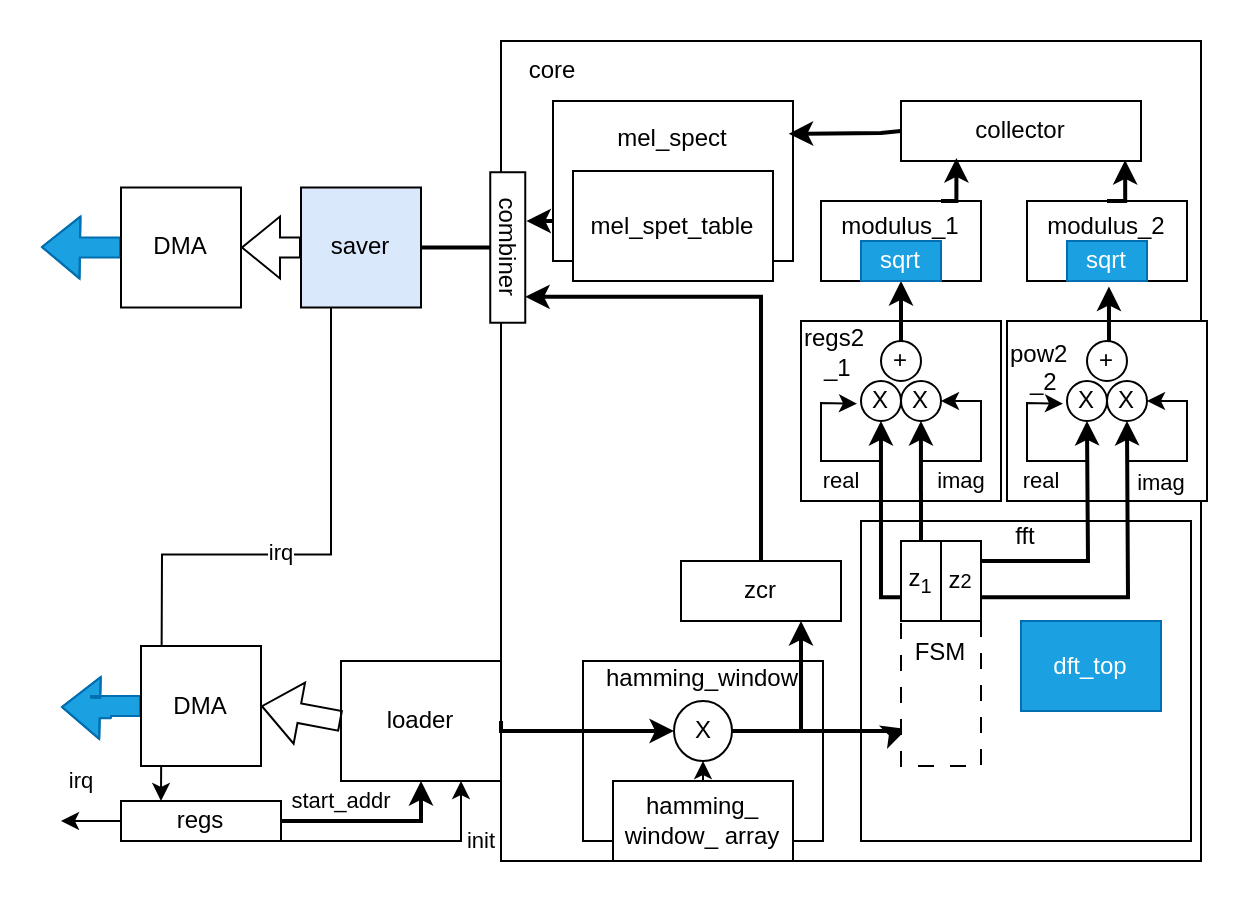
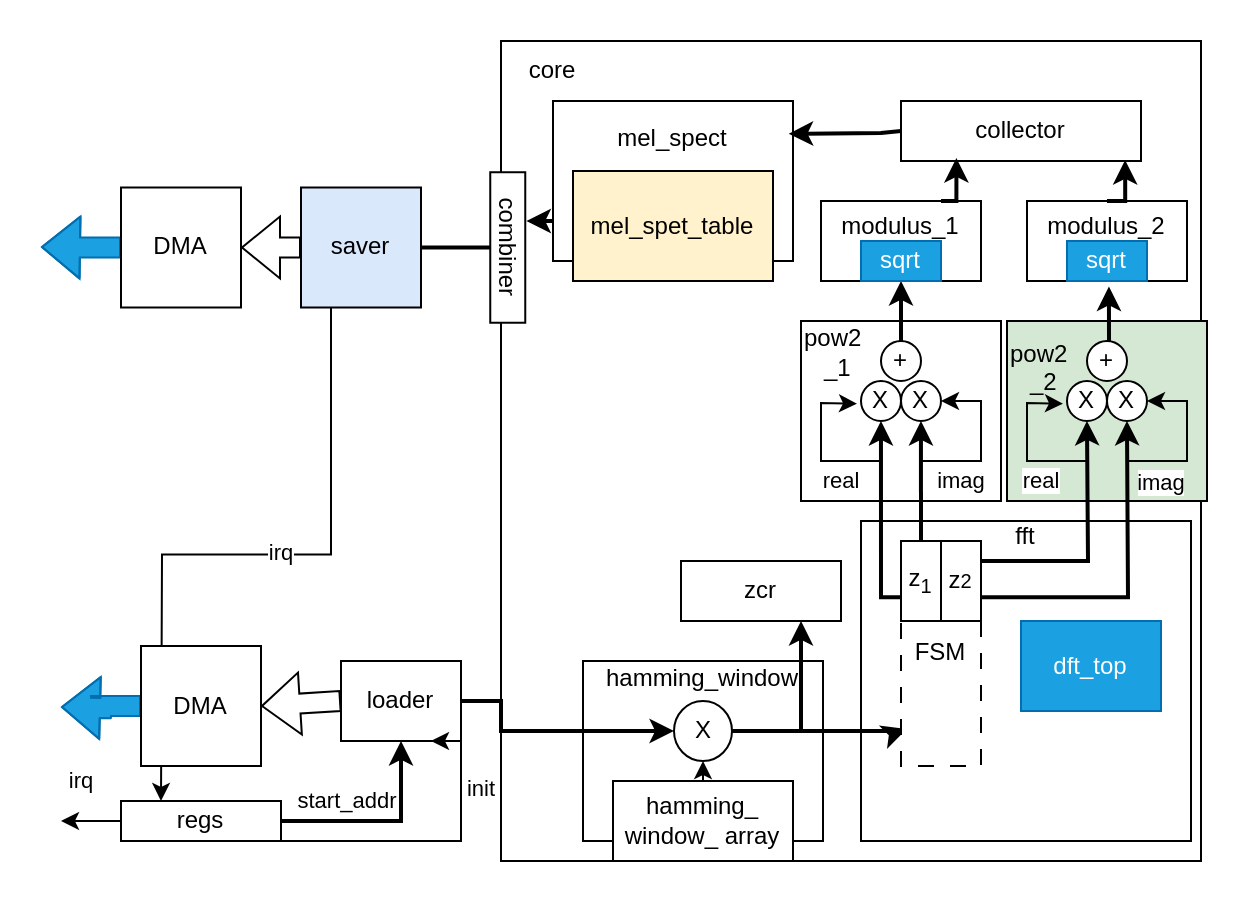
  <mxCell id="0" />
  <mxCell id="1" parent="0" />
  <mxCell id="2" value="" style="rounded=0;whiteSpace=wrap;html=1;" parent="1" vertex="1"><mxGeometry x="250" width="350" height="410" as="geometry" y="20" /></mxCell>
- <mxCell id="3" value="regs2&lt;br&gt;&amp;nbsp; &amp;nbsp;_1&lt;br&gt;&lt;br&gt;&lt;div&gt;&lt;br&gt;&lt;/div&gt;&lt;div&gt;&lt;br&gt;&lt;/div&gt;&lt;div&gt;&lt;br&gt;&lt;/div&gt;" style="rounded=0;whiteSpace=wrap;html=1;align=left;" parent="1" vertex="1"><mxGeometry x="400" y="160" width="100" height="90" as="geometry" /></mxCell>
+ <mxCell id="3" value="pow2&lt;br&gt;&amp;nbsp; &amp;nbsp;_1&lt;br&gt;&lt;br&gt;&lt;div&gt;&lt;br&gt;&lt;/div&gt;&lt;div&gt;&lt;br&gt;&lt;/div&gt;&lt;div&gt;&lt;br&gt;&lt;/div&gt;" style="rounded=0;whiteSpace=wrap;html=1;align=left;" parent="1" vertex="1"><mxGeometry x="400" y="160" width="100" height="90" as="geometry" /></mxCell>
  <mxCell id="4" style="edgeStyle=orthogonalEdgeStyle;rounded=0;orthogonalLoop=1;jettySize=auto;html=1;exitX=0;exitY=0.5;exitDx=0;exitDy=0;shape=flexArrow;fillColor=#1ba1e2;strokeColor=#006EAF;" parent="1" source="5" edge="1"><mxGeometry relative="1" as="geometry"><mxPoint y="123" as="targetPoint" x="20" /></mxGeometry></mxCell>
  <mxCell id="5" value="DMA" style="rounded=0;whiteSpace=wrap;html=1;" parent="1" vertex="1"><mxGeometry x="60" y="93.25" width="60" height="60" as="geometry" /></mxCell>
- <mxCell id="6" value="loader" style="rounded=0;whiteSpace=wrap;html=1;" parent="1" vertex="1"><mxGeometry x="170" y="330" width="80" height="60" as="geometry" /></mxCell>
+ <mxCell id="6" value="loader" style="rounded=0;whiteSpace=wrap;html=1;" parent="1" vertex="1"><mxGeometry x="170" y="330" width="60" height="40" as="geometry" /></mxCell>
  <mxCell id="7" value="" style="shape=flexArrow;endArrow=classic;html=1;rounded=0;entryX=1;entryY=0.5;entryDx=0;entryDy=0;exitX=0;exitY=0.5;exitDx=0;exitDy=0;" parent="1" source="56" target="5" edge="1"><mxGeometry x="0.213" y="40" width="50" height="50" relative="1" as="geometry"><mxPoint x="350" y="240" as="sourcePoint" /><mxPoint x="400" y="190" as="targetPoint" /><mxPoint as="offset" /></mxGeometry></mxCell>
  <mxCell id="8" value="start_addr" style="edgeStyle=orthogonalEdgeStyle;rounded=0;orthogonalLoop=1;jettySize=auto;html=1;exitX=1;exitY=0.5;exitDx=0;exitDy=0;entryX=0.5;entryY=1;entryDx=0;entryDy=0;strokeWidth=2;" parent="1" source="11" target="6" edge="1"><mxGeometry x="-0.334" y="10" relative="1" as="geometry"><mxPoint as="offset" /></mxGeometry></mxCell>
  <mxCell id="9" value="init" style="edgeStyle=orthogonalEdgeStyle;rounded=0;orthogonalLoop=1;jettySize=auto;html=1;exitX=1;exitY=1;exitDx=0;exitDy=0;entryX=0.75;entryY=1;entryDx=0;entryDy=0;" parent="1" source="11" target="6" edge="1"><mxGeometry x="0.5" y="-10" relative="1" as="geometry"><Array as="points"><mxPoint x="230" y="420" /></Array><mxPoint as="offset" /></mxGeometry></mxCell>
  <mxCell id="10" value="irq" style="edgeStyle=orthogonalEdgeStyle;rounded=0;orthogonalLoop=1;jettySize=auto;html=1;exitX=0;exitY=0.5;exitDx=0;exitDy=0;" parent="1" source="11" edge="1"><mxGeometry x="0.329" y="-20" relative="1" as="geometry"><mxPoint x="30" y="409.898" as="targetPoint" /><mxPoint as="offset" /></mxGeometry></mxCell>
  <mxCell id="11" value="regs" style="rounded=0;whiteSpace=wrap;html=1;" parent="1" vertex="1"><mxGeometry x="60" y="400" width="80" height="20" as="geometry" /></mxCell>
  <mxCell id="12" value="hamming_window&lt;br&gt;&lt;br&gt;&lt;br&gt;&lt;br&gt;&lt;div&gt;&lt;br&gt;&lt;/div&gt;&lt;div&gt;&lt;br&gt;&lt;/div&gt;" style="rounded=0;whiteSpace=wrap;html=1;" parent="1" vertex="1"><mxGeometry x="291" y="330" width="120" height="90" as="geometry" /></mxCell>
  <mxCell id="13" style="edgeStyle=orthogonalEdgeStyle;rounded=0;orthogonalLoop=1;jettySize=auto;html=1;exitX=0.5;exitY=0;exitDx=0;exitDy=0;entryX=0.5;entryY=1;entryDx=0;entryDy=0;" parent="1" source="14" target="17" edge="1"><mxGeometry relative="1" as="geometry" /></mxCell>
  <mxCell id="14" value="hamming_ window_ array" style="rounded=0;whiteSpace=wrap;html=1;" parent="1" vertex="1"><mxGeometry x="306" y="390" width="90" height="40" as="geometry" /></mxCell>
  <mxCell id="15" style="edgeStyle=orthogonalEdgeStyle;rounded=0;orthogonalLoop=1;jettySize=auto;html=1;exitX=1;exitY=0.5;exitDx=0;exitDy=0;entryX=0;entryY=0.5;entryDx=0;entryDy=0;strokeWidth=2;" parent="1" source="6" target="17" edge="1"><mxGeometry relative="1" as="geometry"><Array as="points"><mxPoint x="250" y="365" /></Array></mxGeometry></mxCell>
  <mxCell id="16" style="edgeStyle=orthogonalEdgeStyle;rounded=0;orthogonalLoop=1;jettySize=auto;html=1;exitX=1;exitY=0.5;exitDx=0;exitDy=0;entryX=0.75;entryY=1;entryDx=0;entryDy=0;strokeWidth=2;" parent="1" source="17" target="30" edge="1"><mxGeometry relative="1" as="geometry" /></mxCell>
  <mxCell id="17" value="X" style="ellipse;whiteSpace=wrap;html=1;" parent="1" vertex="1"><mxGeometry x="336.5" y="350" width="29" height="30" as="geometry" /></mxCell>
  <mxCell id="18" value="fft&lt;br&gt;&lt;div&gt;&lt;br&gt;&lt;/div&gt;&lt;div&gt;&lt;br&gt;&lt;/div&gt;&lt;div&gt;&lt;br&gt;&lt;/div&gt;&lt;div&gt;&lt;br&gt;&lt;/div&gt;&lt;div&gt;&lt;br&gt;&lt;/div&gt;&lt;div&gt;&lt;br&gt;&lt;/div&gt;&lt;div&gt;&lt;br&gt;&lt;/div&gt;&lt;div&gt;&lt;br&gt;&lt;/div&gt;&lt;div&gt;&lt;br&gt;&lt;/div&gt;&lt;div&gt;&lt;br&gt;&lt;/div&gt;" style="rounded=0;whiteSpace=wrap;html=1;" parent="1" vertex="1"><mxGeometry x="430" y="260" width="165" height="160" as="geometry" /></mxCell>
  <mxCell id="19" value="dft_top" style="rounded=0;whiteSpace=wrap;html=1;fillColor=#1ba1e2;fontColor=#ffffff;strokeColor=#006EAF;" parent="1" vertex="1"><mxGeometry x="510" y="310" width="70" height="45" as="geometry" /></mxCell>
  <mxCell id="20" style="edgeStyle=orthogonalEdgeStyle;rounded=0;orthogonalLoop=1;jettySize=auto;html=1;exitX=1;exitY=0.5;exitDx=0;exitDy=0;entryX=0.069;entryY=0.836;entryDx=0;entryDy=0;entryPerimeter=0;strokeWidth=2;" parent="1" source="17" target="23" edge="1"><mxGeometry relative="1" as="geometry"><Array as="points"><mxPoint x="450" y="365" /></Array></mxGeometry></mxCell>
  <mxCell id="21" value="real" style="edgeStyle=orthogonalEdgeStyle;rounded=0;orthogonalLoop=1;jettySize=auto;html=1;exitX=0;exitY=0.25;exitDx=0;exitDy=0;strokeWidth=2;" parent="1" source="23" edge="1"><mxGeometry x="0.388" y="20" relative="1" as="geometry"><mxPoint x="439.977" y="210" as="targetPoint" /><mxPoint x="440" y="270" as="sourcePoint" /><Array as="points"><mxPoint x="440" y="298" /></Array><mxPoint as="offset" /></mxGeometry></mxCell>
  <mxCell id="22" value="imag" style="edgeStyle=orthogonalEdgeStyle;rounded=0;orthogonalLoop=1;jettySize=auto;html=1;exitX=0.75;exitY=0;exitDx=0;exitDy=0;strokeWidth=2;" parent="1" edge="1"><mxGeometry x="-0.002" y="-20" relative="1" as="geometry"><mxPoint x="459.977" y="210" as="targetPoint" /><mxPoint x="460" y="270" as="sourcePoint" /><mxPoint as="offset" /></mxGeometry></mxCell>
  <mxCell id="23" value="FSM" style="rounded=0;whiteSpace=wrap;html=1;dashed=1;dashPattern=8 8;" parent="1" vertex="1"><mxGeometry x="450" y="270" width="40" height="112.5" as="geometry" /></mxCell>
  <mxCell id="24" value="X" style="ellipse;whiteSpace=wrap;html=1;" parent="1" vertex="1"><mxGeometry x="430" y="190" width="20" height="20" as="geometry" /></mxCell>
  <mxCell id="25" value="X" style="ellipse;whiteSpace=wrap;html=1;" parent="1" vertex="1"><mxGeometry x="450" y="190" width="20" height="20" as="geometry" /></mxCell>
  <mxCell id="26" value="" style="endArrow=classic;html=1;rounded=0;entryX=-0.1;entryY=0.567;entryDx=0;entryDy=0;entryPerimeter=0;" parent="1" target="24" edge="1"><mxGeometry width="50" height="50" relative="1" as="geometry"><mxPoint x="440" y="230" as="sourcePoint" /><mxPoint x="370" y="250" as="targetPoint" /><Array as="points"><mxPoint x="410" y="230" /><mxPoint x="410" y="201" /></Array></mxGeometry></mxCell>
  <mxCell id="27" value="" style="endArrow=classic;html=1;rounded=0;entryX=1;entryY=0.5;entryDx=0;entryDy=0;" parent="1" target="25" edge="1"><mxGeometry width="50" height="50" relative="1" as="geometry"><mxPoint x="460" y="230" as="sourcePoint" /><mxPoint x="370" y="250" as="targetPoint" /><Array as="points"><mxPoint x="490" y="230" /><mxPoint x="490" y="200" /></Array></mxGeometry></mxCell>
  <mxCell id="28" style="edgeStyle=orthogonalEdgeStyle;rounded=0;orthogonalLoop=1;jettySize=auto;html=1;exitX=0.5;exitY=0;exitDx=0;exitDy=0;strokeWidth=2;entryX=0.5;entryY=1;entryDx=0;entryDy=0;" parent="1" source="29" target="40" edge="1"><mxGeometry relative="1" as="geometry"><mxPoint x="450.111" y="130" as="targetPoint" /></mxGeometry></mxCell>
  <mxCell id="29" value="+" style="ellipse;whiteSpace=wrap;html=1;" parent="1" vertex="1"><mxGeometry x="440" y="170" width="20" height="20" as="geometry" /></mxCell>
  <mxCell id="30" value="zcr" style="rounded=0;whiteSpace=wrap;html=1;" parent="1" vertex="1"><mxGeometry x="340" y="280" width="80" height="30" as="geometry" /></mxCell>
- <mxCell id="31" value="pow2&lt;br&gt;&amp;nbsp; &amp;nbsp;_2&lt;br&gt;&lt;div&gt;&lt;br&gt;&lt;/div&gt;&lt;div&gt;&lt;br&gt;&lt;/div&gt;&lt;div&gt;&lt;br&gt;&lt;/div&gt;" style="rounded=0;whiteSpace=wrap;html=1;align=left;" parent="1" vertex="1"><mxGeometry x="503" y="160" width="100" height="90" as="geometry" /></mxCell>
+ <mxCell id="31" value="pow2&lt;br&gt;&amp;nbsp; &amp;nbsp;_2&lt;br&gt;&lt;div&gt;&lt;br&gt;&lt;/div&gt;&lt;div&gt;&lt;br&gt;&lt;/div&gt;&lt;div&gt;&lt;br&gt;&lt;/div&gt;" style="rounded=0;whiteSpace=wrap;html=1;align=left;fillColor=#d5e8d4;" parent="1" vertex="1"><mxGeometry x="503" y="160" width="100" height="90" as="geometry" /></mxCell>
  <mxCell id="32" value="real" style="edgeStyle=orthogonalEdgeStyle;rounded=0;orthogonalLoop=1;jettySize=auto;html=1;exitX=1;exitY=0.25;exitDx=0;exitDy=0;strokeWidth=2;" parent="1" source="44" edge="1"><mxGeometry x="0.517" y="23" relative="1" as="geometry"><mxPoint x="542.977" y="210" as="targetPoint" /><mxPoint x="543" y="270" as="sourcePoint" /><mxPoint as="offset" /></mxGeometry></mxCell>
  <mxCell id="33" value="imag" style="edgeStyle=orthogonalEdgeStyle;rounded=0;orthogonalLoop=1;jettySize=auto;html=1;exitX=1;exitY=0.25;exitDx=0;exitDy=0;strokeWidth=2;" parent="1" source="23" edge="1"><mxGeometry x="0.627" y="-17" relative="1" as="geometry"><mxPoint x="562.977" y="210" as="targetPoint" /><mxPoint x="563" y="270" as="sourcePoint" /><mxPoint as="offset" /></mxGeometry></mxCell>
  <mxCell id="34" value="X" style="ellipse;whiteSpace=wrap;html=1;" parent="1" vertex="1"><mxGeometry x="533" y="190" width="20" height="20" as="geometry" /></mxCell>
  <mxCell id="35" value="X" style="ellipse;whiteSpace=wrap;html=1;" parent="1" vertex="1"><mxGeometry x="553" y="190" width="20" height="20" as="geometry" /></mxCell>
  <mxCell id="36" value="" style="endArrow=classic;html=1;rounded=0;entryX=-0.1;entryY=0.567;entryDx=0;entryDy=0;entryPerimeter=0;" parent="1" target="34" edge="1"><mxGeometry width="50" height="50" relative="1" as="geometry"><mxPoint x="543" y="230" as="sourcePoint" /><mxPoint x="473" y="250" as="targetPoint" /><Array as="points"><mxPoint x="513" y="230" /><mxPoint x="513" y="201" /></Array></mxGeometry></mxCell>
  <mxCell id="37" value="" style="endArrow=classic;html=1;rounded=0;entryX=1;entryY=0.5;entryDx=0;entryDy=0;" parent="1" target="35" edge="1"><mxGeometry width="50" height="50" relative="1" as="geometry"><mxPoint x="563" y="230" as="sourcePoint" /><mxPoint x="473" y="250" as="targetPoint" /><Array as="points"><mxPoint x="593" y="230" /><mxPoint x="593" y="200" /></Array></mxGeometry></mxCell>
  <mxCell id="38" style="edgeStyle=orthogonalEdgeStyle;rounded=0;orthogonalLoop=1;jettySize=auto;html=1;exitX=0.5;exitY=0;exitDx=0;exitDy=0;strokeWidth=2;entryX=0.512;entryY=1.069;entryDx=0;entryDy=0;entryPerimeter=0;" parent="1" source="39" target="41" edge="1"><mxGeometry relative="1" as="geometry"><mxPoint x="553.111" y="130" as="targetPoint" /></mxGeometry></mxCell>
  <mxCell id="39" value="+" style="ellipse;whiteSpace=wrap;html=1;" parent="1" vertex="1"><mxGeometry x="543" y="170" width="20" height="20" as="geometry" /></mxCell>
  <mxCell id="40" value="modulus_1&lt;br&gt;&lt;div&gt;&lt;br&gt;&lt;/div&gt;" style="rounded=0;whiteSpace=wrap;html=1;" parent="1" vertex="1"><mxGeometry x="410" y="100" width="80" height="40" as="geometry" /></mxCell>
  <mxCell id="41" value="modulus_2&lt;br&gt;&lt;div&gt;&lt;br&gt;&lt;/div&gt;" style="rounded=0;whiteSpace=wrap;html=1;" parent="1" vertex="1"><mxGeometry x="513" y="100" width="80" height="40" as="geometry" /></mxCell>
  <mxCell id="42" value="collector" style="rounded=0;whiteSpace=wrap;html=1;" parent="1" vertex="1"><mxGeometry x="450" y="50" width="120" height="30" as="geometry" /></mxCell>
  <mxCell id="43" value="z&lt;sub&gt;1&lt;/sub&gt;" style="rounded=0;whiteSpace=wrap;html=1;" parent="1" vertex="1"><mxGeometry x="450" y="270" width="20" height="40" as="geometry" /></mxCell>
  <mxCell id="44" value="z&lt;span style=&quot;font-size: 10px;&quot;&gt;2&lt;/span&gt;" style="rounded=0;whiteSpace=wrap;html=1;" parent="1" vertex="1"><mxGeometry x="470" y="270" width="20" height="40" as="geometry" /></mxCell>
  <mxCell id="45" style="edgeStyle=orthogonalEdgeStyle;rounded=0;orthogonalLoop=1;jettySize=auto;html=1;exitX=0.75;exitY=0;exitDx=0;exitDy=0;entryX=0.231;entryY=0.951;entryDx=0;entryDy=0;entryPerimeter=0;strokeWidth=2;" parent="1" source="40" target="42" edge="1"><mxGeometry relative="1" as="geometry" /></mxCell>
  <mxCell id="46" style="edgeStyle=orthogonalEdgeStyle;rounded=0;orthogonalLoop=1;jettySize=auto;html=1;exitX=0.5;exitY=0;exitDx=0;exitDy=0;entryX=0.934;entryY=0.985;entryDx=0;entryDy=0;entryPerimeter=0;strokeWidth=2;" parent="1" source="41" target="42" edge="1"><mxGeometry relative="1" as="geometry" /></mxCell>
  <mxCell id="47" value="mel_spect&lt;br&gt;&lt;br&gt;&lt;br&gt;&lt;div&gt;&lt;br/&gt;&lt;/div&gt;" style="rounded=0;whiteSpace=wrap;html=1;" parent="1" vertex="1"><mxGeometry x="276" y="50" width="120" height="80" as="geometry" /></mxCell>
  <mxCell id="48" style="edgeStyle=orthogonalEdgeStyle;rounded=0;orthogonalLoop=1;jettySize=auto;html=1;exitX=0;exitY=0.5;exitDx=0;exitDy=0;entryX=0.982;entryY=0.205;entryDx=0;entryDy=0;entryPerimeter=0;strokeWidth=2;" parent="1" source="42" target="47" edge="1"><mxGeometry relative="1" as="geometry"><Array as="points"><mxPoint x="440" y="66" /><mxPoint x="418" y="66" /></Array></mxGeometry></mxCell>
- <mxCell id="49" value="mel_spet_table" style="rounded=0;whiteSpace=wrap;html=1;" parent="1" vertex="1"><mxGeometry x="286" y="85" width="100" height="55" as="geometry" /></mxCell>
+ <mxCell id="49" value="mel_spet_table" style="rounded=0;whiteSpace=wrap;html=1;fillColor=#fff2cc;" parent="1" vertex="1"><mxGeometry x="286" y="85" width="100" height="55" as="geometry" /></mxCell>
  <mxCell id="50" value="sqrt" style="rounded=0;whiteSpace=wrap;html=1;fillColor=#1ba1e2;fontColor=#ffffff;strokeColor=#006EAF;" parent="1" vertex="1"><mxGeometry x="430" y="120" width="40" height="20" as="geometry" /></mxCell>
  <mxCell id="51" value="sqrt" style="rounded=0;whiteSpace=wrap;html=1;fillColor=#1ba1e2;fontColor=#ffffff;strokeColor=#006EAF;" parent="1" vertex="1"><mxGeometry x="533" y="120" width="40" height="20" as="geometry" /></mxCell>
  <mxCell id="52" style="edgeStyle=orthogonalEdgeStyle;rounded=0;orthogonalLoop=1;jettySize=auto;html=1;exitX=0.5;exitY=1;exitDx=0;exitDy=0;entryX=1;entryY=0.5;entryDx=0;entryDy=0;strokeWidth=2;endArrow=none;" parent="1" source="53" target="56" edge="1"><mxGeometry relative="1" as="geometry" /></mxCell>
  <mxCell id="53" value="combiner" style="rounded=0;whiteSpace=wrap;html=1;rotation=90;" parent="1" vertex="1"><mxGeometry x="215.75" y="114.5" width="75.25" height="17.5" as="geometry" /></mxCell>
  <mxCell id="54" style="edgeStyle=orthogonalEdgeStyle;rounded=0;orthogonalLoop=1;jettySize=auto;html=1;exitX=0.25;exitY=1;exitDx=0;exitDy=0;" parent="1" source="56" edge="1"><mxGeometry relative="1" as="geometry"><mxPoint x="80" y="400" as="targetPoint" /></mxGeometry></mxCell>
  <mxCell id="55" value="irq" style="edgeLabel;html=1;align=center;verticalAlign=middle;resizable=0;points=[];" parent="54" vertex="1" connectable="0"><mxGeometry x="-0.098" y="-1" relative="1" as="geometry"><mxPoint as="offset" /></mxGeometry></mxCell>
  <mxCell id="56" value="saver" style="rounded=0;whiteSpace=wrap;html=1;fillColor=#dae8fc;" parent="1" vertex="1"><mxGeometry x="150" y="93.25" width="60" height="60" as="geometry" /></mxCell>
  <mxCell id="57" style="edgeStyle=orthogonalEdgeStyle;rounded=0;orthogonalLoop=1;jettySize=auto;html=1;exitX=0;exitY=0.5;exitDx=0;exitDy=0;shape=flexArrow;fillColor=#1ba1e2;strokeColor=#006EAF;" parent="1" source="58" edge="1"><mxGeometry relative="1" as="geometry"><mxPoint x="30" y="353" as="targetPoint" /></mxGeometry></mxCell>
  <mxCell id="58" value="DMA" style="rounded=0;whiteSpace=wrap;html=1;" parent="1" vertex="1"><mxGeometry x="70" y="322.5" width="60" height="60" as="geometry" /></mxCell>
  <mxCell id="59" value="" style="shape=flexArrow;endArrow=classic;html=1;rounded=0;entryX=1;entryY=0.5;entryDx=0;entryDy=0;exitX=0;exitY=0.5;exitDx=0;exitDy=0;" parent="1" source="6" target="58" edge="1"><mxGeometry x="0.213" y="40" width="50" height="50" relative="1" as="geometry"><mxPoint x="180" y="370" as="sourcePoint" /><mxPoint x="410" y="200" as="targetPoint" /><mxPoint as="offset" /></mxGeometry></mxCell>
  <mxCell id="60" style="edgeStyle=orthogonalEdgeStyle;rounded=0;orthogonalLoop=1;jettySize=auto;html=1;exitX=0;exitY=0.75;exitDx=0;exitDy=0;entryX=0.323;entryY=-0.034;entryDx=0;entryDy=0;entryPerimeter=0;strokeWidth=2;" parent="1" source="47" target="53" edge="1"><mxGeometry relative="1" as="geometry" /></mxCell>
- <mxCell id="61" style="edgeStyle=orthogonalEdgeStyle;rounded=0;orthogonalLoop=1;jettySize=auto;html=1;exitX=0.5;exitY=0;exitDx=0;exitDy=0;entryX=0.828;entryY=0.001;entryDx=0;entryDy=0;entryPerimeter=0;strokeWidth=2;" parent="1" source="30" target="53" edge="1"><mxGeometry relative="1" as="geometry" /></mxCell>
  <mxCell id="62" value="core" style="text;html=1;align=center;verticalAlign=middle;whiteSpace=wrap;rounded=0;" parent="1" vertex="1"><mxGeometry x="246" width="60" height="30" as="geometry" y="20" /></mxCell>
